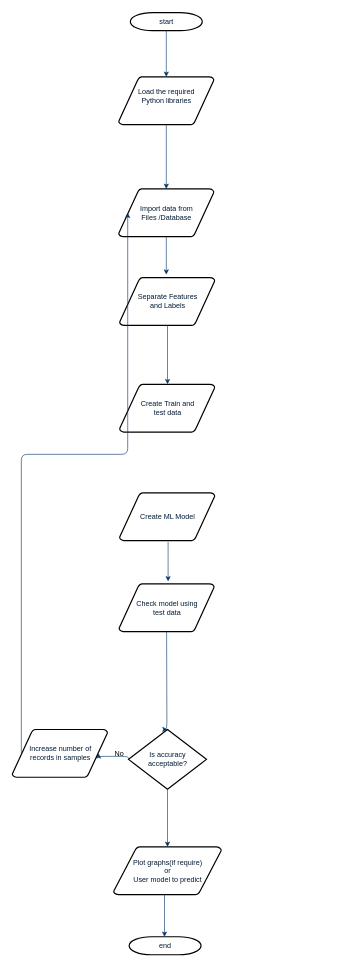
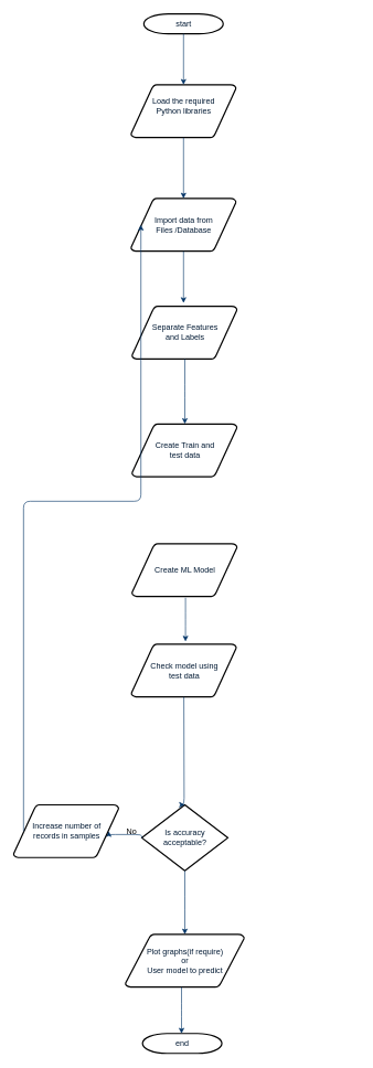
  <mxCell id="0" />
  <mxCell id="1" parent="0" />
  <mxCell id="2" value="start" style="shape=mxgraph.flowchart.terminator;fillColor=#FFFFFF;strokeColor=#000000;strokeWidth=2;gradientColor=none;gradientDirection=north;fontColor=#001933;fontStyle=0;html=1;" parent="1" vertex="1"><mxGeometry x="217" y="20" width="120" height="30" as="geometry" /></mxCell>
  <mxCell id="3" value="&lt;div&gt;Load the required &lt;br&gt;&lt;/div&gt;&lt;div&gt;Python libraries&lt;/div&gt;&lt;div&gt;&lt;br&gt;&lt;/div&gt;" style="shape=mxgraph.flowchart.data;fillColor=#FFFFFF;strokeColor=#000000;strokeWidth=2;gradientColor=none;gradientDirection=north;fontColor=#001933;fontStyle=0;html=1;" parent="1" vertex="1"><mxGeometry x="197.5" y="127" width="159" height="80" as="geometry" /></mxCell>
  <mxCell id="4" value="&lt;div&gt;Separate Features &lt;br&gt;&lt;/div&gt;&lt;div&gt;and Labels&lt;br&gt;&lt;/div&gt;" style="shape=mxgraph.flowchart.data;fillColor=#FFFFFF;strokeColor=#000000;strokeWidth=2;gradientColor=none;gradientDirection=north;fontColor=#001933;fontStyle=0;html=1;" parent="1" vertex="1"><mxGeometry x="199" y="462" width="159" height="80" as="geometry" /></mxCell>
- <mxCell id="5" value="&lt;div&gt;Import data from &lt;br&gt;&lt;/div&gt;&lt;div&gt;Files /Database&lt;br&gt;&lt;/div&gt;" style="shape=mxgraph.flowchart.data;fillColor=#FFFFFF;strokeColor=#000000;strokeWidth=2;gradientColor=none;gradientDirection=north;fontColor=#001933;fontStyle=0;html=1;" parent="1" vertex="1"><mxGeometry x="197.5" y="314" width="159" height="80" as="geometry" /></mxCell>
+ <mxCell id="5" value="&lt;div&gt;Import data from &lt;br&gt;&lt;/div&gt;&lt;div&gt;Files /Database&lt;br&gt;&lt;/div&gt;" style="shape=mxgraph.flowchart.data;fillColor=#FFFFFF;strokeColor=#000000;strokeWidth=2;gradientColor=none;gradientDirection=north;fontColor=#001933;fontStyle=0;html=1;" parent="1" vertex="1"><mxGeometry x="197.5" y="299" width="159" height="80" as="geometry" /></mxCell>
  <mxCell id="6" style="fontColor=#001933;fontStyle=1;strokeColor=#003366;strokeWidth=1;html=1;" parent="1" source="2" target="3" edge="1"><mxGeometry relative="1" as="geometry" /></mxCell>
  <mxCell id="7" style="fontColor=#001933;fontStyle=1;strokeColor=#003366;strokeWidth=1;html=1;" parent="1" source="3" target="5" edge="1"><mxGeometry relative="1" as="geometry" /></mxCell>
  <mxCell id="8" style="fontColor=#001933;fontStyle=1;strokeColor=#003366;strokeWidth=1;html=1;" parent="1" source="5" edge="1"><mxGeometry relative="1" as="geometry"><mxPoint x="277" y="457" as="targetPoint" /></mxGeometry></mxCell>
  <mxCell id="9" value="&lt;div&gt;Create Train and &lt;br&gt;&lt;/div&gt;&lt;div&gt;test data&lt;/div&gt;" style="shape=mxgraph.flowchart.data;fillColor=#FFFFFF;strokeColor=#000000;strokeWidth=2;gradientColor=none;gradientDirection=north;fontColor=#001933;fontStyle=0;html=1;" parent="1" vertex="1"><mxGeometry x="199" y="640" width="159" height="80" as="geometry" /></mxCell>
  <mxCell id="10" value="" style="edgeStyle=elbowEdgeStyle;elbow=horizontal;fontColor=#001933;fontStyle=1;strokeColor=#003366;strokeWidth=1;html=1;" parent="1" source="4" target="9" edge="1"><mxGeometry x="-44" y="100" width="100" height="100" as="geometry"><mxPoint x="-43" y="147" as="sourcePoint" /><mxPoint x="57" y="47" as="targetPoint" /></mxGeometry></mxCell>
  <mxCell id="11" value="&lt;div&gt;Is accuracy &lt;br&gt;&lt;/div&gt;&lt;div&gt;acceptable?&lt;/div&gt;" style="shape=mxgraph.flowchart.decision;fillColor=#FFFFFF;strokeColor=#000000;strokeWidth=2;gradientColor=none;gradientDirection=north;fontColor=#001933;fontStyle=0;html=1;" parent="1" vertex="1"><mxGeometry x="214" y="1216" width="130" height="100" as="geometry" /></mxCell>
  <mxCell id="12" value="end" style="shape=mxgraph.flowchart.terminator;fillColor=#FFFFFF;strokeColor=#000000;strokeWidth=2;gradientColor=none;gradientDirection=north;fontColor=#001933;fontStyle=0;html=1;" parent="1" vertex="1"><mxGeometry x="215" y="1562" width="120" height="30" as="geometry" /></mxCell>
  <mxCell id="13" value="&lt;div&gt;Create ML Model&lt;/div&gt;" style="shape=mxgraph.flowchart.data;fillColor=#FFFFFF;strokeColor=#000000;strokeWidth=2;gradientColor=none;gradientDirection=north;fontColor=#001933;fontStyle=0;html=1;" vertex="1" parent="1"><mxGeometry x="199" y="821" width="159" height="80" as="geometry" /></mxCell>
  <mxCell id="14" value="&lt;div&gt;Check model using&lt;/div&gt;&lt;div&gt; test data&lt;/div&gt;" style="shape=mxgraph.flowchart.data;fillColor=#FFFFFF;strokeColor=#000000;strokeWidth=2;gradientColor=none;gradientDirection=north;fontColor=#001933;fontStyle=0;html=1;" vertex="1" parent="1"><mxGeometry x="198" y="973" width="159" height="80" as="geometry" /></mxCell>
  <mxCell id="15" value="" style="edgeStyle=elbowEdgeStyle;elbow=horizontal;fontColor=#001933;fontStyle=1;strokeColor=#003366;strokeWidth=1;html=1;" edge="1" parent="1"><mxGeometry x="-42" y="346" width="100" height="100" as="geometry"><mxPoint x="280" y="903" as="sourcePoint" /><mxPoint x="280" y="969" as="targetPoint" /></mxGeometry></mxCell>
  <mxCell id="16" value="" style="edgeStyle=elbowEdgeStyle;elbow=horizontal;fontColor=#001933;fontStyle=1;strokeColor=#003366;strokeWidth=1;html=1;exitX=0.5;exitY=1;exitDx=0;exitDy=0;exitPerimeter=0;entryX=0.5;entryY=0;entryDx=0;entryDy=0;entryPerimeter=0;" edge="1" parent="1" source="14" target="11"><mxGeometry x="-44" y="488" width="100" height="100" as="geometry"><mxPoint x="278" y="1057" as="sourcePoint" /><mxPoint x="278" y="1135" as="targetPoint" /></mxGeometry></mxCell>
  <mxCell id="17" value="" style="edgeStyle=elbowEdgeStyle;elbow=vertical;fontColor=#001933;fontStyle=1;strokeColor=#003366;strokeWidth=1;html=1;exitX=0;exitY=0.5;exitDx=0;exitDy=0;exitPerimeter=0;entryX=0.905;entryY=0.5;entryDx=0;entryDy=0;entryPerimeter=0;" edge="1" parent="1" source="11" target="19"><mxGeometry x="-47" y="-451.5" width="100" height="100" as="geometry"><mxPoint x="344" y="1287" as="sourcePoint" /><mxPoint x="478" y="1266" as="targetPoint" /></mxGeometry></mxCell>
  <mxCell id="18" value="&lt;div&gt;No&lt;/div&gt;&lt;div&gt;&lt;br&gt;&lt;/div&gt;" style="text;html=1;resizable=0;points=[];autosize=1;align=left;verticalAlign=top;spacingTop=-4;" vertex="1" parent="1"><mxGeometry x="189" y="1247" width="30" height="30" as="geometry" /></mxCell>
  <mxCell id="19" value="&lt;div&gt;Increase number of &lt;br&gt;&lt;/div&gt;&lt;div&gt;records in samples&lt;br&gt;&lt;/div&gt;" style="shape=mxgraph.flowchart.data;fillColor=#FFFFFF;strokeColor=#000000;strokeWidth=2;gradientColor=none;gradientDirection=north;fontColor=#001933;fontStyle=0;html=1;" vertex="1" parent="1"><mxGeometry x="20" y="1216" width="159" height="80" as="geometry" /></mxCell>
  <mxCell id="20" value="" style="edgeStyle=elbowEdgeStyle;elbow=vertical;fontColor=#001933;fontStyle=1;strokeColor=#003366;strokeWidth=1;html=1;exitX=0.5;exitY=1;exitDx=0;exitDy=0;exitPerimeter=0;entryX=0.5;entryY=0;entryDx=0;entryDy=0;entryPerimeter=0;" edge="1" parent="1" source="11" target="21"><mxGeometry x="-37" y="-441.5" width="100" height="100" as="geometry"><mxPoint x="338" y="1396" as="sourcePoint" /><mxPoint x="279" y="1396" as="targetPoint" /></mxGeometry></mxCell>
  <mxCell id="21" value="&lt;div&gt;Plot graphs(if require)&lt;/div&gt;&lt;div&gt;or &lt;br&gt;&lt;/div&gt;&lt;div&gt;User model to predict&lt;br&gt;&lt;/div&gt;" style="shape=mxgraph.flowchart.data;fillColor=#FFFFFF;strokeColor=#000000;strokeWidth=2;gradientColor=none;gradientDirection=north;fontColor=#001933;fontStyle=0;html=1;" vertex="1" parent="1"><mxGeometry x="189" y="1412" width="180" height="80" as="geometry" /></mxCell>
  <mxCell id="22" value="" style="edgeStyle=elbowEdgeStyle;elbow=vertical;fontColor=#001933;fontStyle=1;strokeColor=#003366;strokeWidth=1;html=1;exitX=0.5;exitY=1;exitDx=0;exitDy=0;exitPerimeter=0;" edge="1" parent="1"><mxGeometry x="-42" y="-265.5" width="100" height="100" as="geometry"><mxPoint x="274" y="1492" as="sourcePoint" /><mxPoint x="274" y="1562" as="targetPoint" /></mxGeometry></mxCell>
  <mxCell id="23" value="" style="edgeStyle=elbowEdgeStyle;elbow=vertical;fontColor=#001933;fontStyle=1;strokeColor=#003366;strokeWidth=1;html=1;exitX=0.095;exitY=0.5;exitDx=0;exitDy=0;exitPerimeter=0;entryX=0.095;entryY=0.5;entryDx=0;entryDy=0;entryPerimeter=0;" edge="1" parent="1" source="19" target="5"><mxGeometry x="-40" y="-670.5" width="100" height="100" as="geometry"><mxPoint x="539" y="1147" as="sourcePoint" /><mxPoint x="347" y="337" as="targetPoint" /><Array as="points"><mxPoint x="21" y="757" /><mxPoint x="542" y="347" /></Array></mxGeometry></mxCell>
